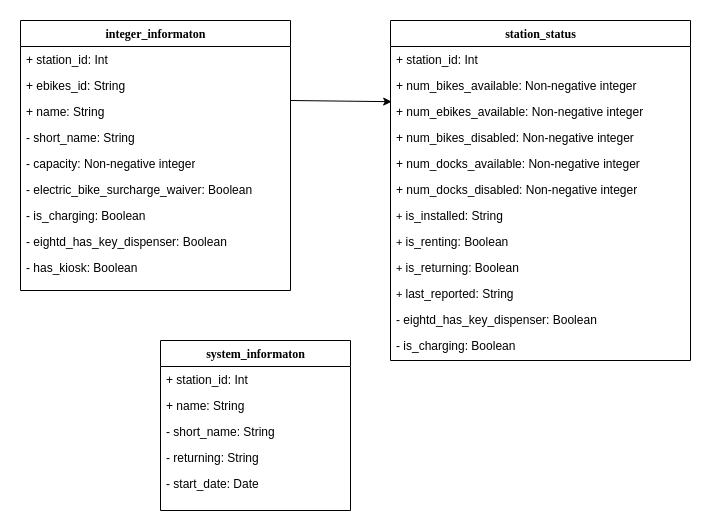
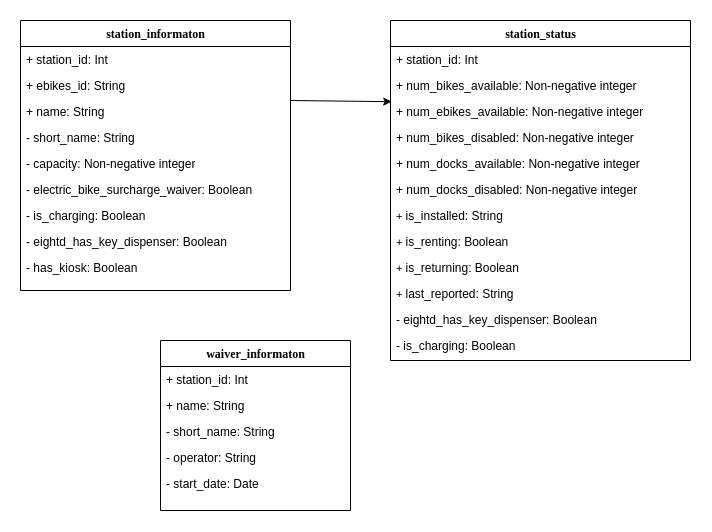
  <mxCell id="0" />
  <mxCell id="1" parent="0" />
- <mxCell id="2" value="integer_informaton" style="swimlane;html=1;fontStyle=1;align=center;verticalAlign=top;childLayout=stackLayout;horizontal=1;startSize=26;horizontalStack=0;resizeParent=1;resizeLast=0;collapsible=1;marginBottom=0;swimlaneFillColor=#ffffff;rounded=0;shadow=0;comic=0;labelBackgroundColor=none;strokeWidth=1;fillColor=none;fontFamily=Verdana;fontSize=12" parent="1" vertex="1"><mxGeometry x="20" y="20" width="270" height="270" as="geometry" /></mxCell>
+ <mxCell id="2" value="station_informaton" style="swimlane;html=1;fontStyle=1;align=center;verticalAlign=top;childLayout=stackLayout;horizontal=1;startSize=26;horizontalStack=0;resizeParent=1;resizeLast=0;collapsible=1;marginBottom=0;swimlaneFillColor=#ffffff;rounded=0;shadow=0;comic=0;labelBackgroundColor=none;strokeWidth=1;fillColor=none;fontFamily=Verdana;fontSize=12" parent="1" vertex="1"><mxGeometry x="20" y="20" width="270" height="270" as="geometry" /></mxCell>
  <mxCell id="3" value="+ station_id: Int" style="text;html=1;strokeColor=none;fillColor=none;align=left;verticalAlign=top;spacingLeft=4;spacingRight=4;whiteSpace=wrap;overflow=hidden;rotatable=0;points=[[0,0.5],[1,0.5]];portConstraint=eastwest;" parent="2" vertex="1"><mxGeometry y="26" width="270" height="26" as="geometry" /></mxCell>
  <mxCell id="4" value="+ ebikes_id: String" style="text;html=1;strokeColor=none;fillColor=none;align=left;verticalAlign=top;spacingLeft=4;spacingRight=4;whiteSpace=wrap;overflow=hidden;rotatable=0;points=[[0,0.5],[1,0.5]];portConstraint=eastwest;" parent="2" vertex="1"><mxGeometry y="52" width="270" height="26" as="geometry" /></mxCell>
  <mxCell id="5" value="+ name: String" style="text;html=1;strokeColor=none;fillColor=none;align=left;verticalAlign=top;spacingLeft=4;spacingRight=4;whiteSpace=wrap;overflow=hidden;rotatable=0;points=[[0,0.5],[1,0.5]];portConstraint=eastwest;" parent="2" vertex="1"><mxGeometry y="78" width="270" height="26" as="geometry" /></mxCell>
  <mxCell id="6" value="-&amp;nbsp;short_name: String" style="text;html=1;strokeColor=none;fillColor=none;align=left;verticalAlign=top;spacingLeft=4;spacingRight=4;whiteSpace=wrap;overflow=hidden;rotatable=0;points=[[0,0.5],[1,0.5]];portConstraint=eastwest;" parent="2" vertex="1"><mxGeometry y="104" width="270" height="26" as="geometry" /></mxCell>
  <mxCell id="7" value="&lt;font style=&quot;font-size: 12px&quot;&gt;-&amp;nbsp;capacity:&amp;nbsp;Non-negative integer&lt;/font&gt;" style="text;html=1;strokeColor=none;fillColor=none;align=left;verticalAlign=top;spacingLeft=4;spacingRight=4;whiteSpace=wrap;overflow=hidden;rotatable=0;points=[[0,0.5],[1,0.5]];portConstraint=eastwest;" parent="2" vertex="1"><mxGeometry y="130" width="270" height="26" as="geometry" /></mxCell>
  <mxCell id="8" value="-&amp;nbsp;electric_bike_surcharge_waiver: Boolean" style="text;html=1;strokeColor=none;fillColor=none;align=left;verticalAlign=top;spacingLeft=4;spacingRight=4;whiteSpace=wrap;overflow=hidden;rotatable=0;points=[[0,0.5],[1,0.5]];portConstraint=eastwest;" parent="2" vertex="1"><mxGeometry y="156" width="270" height="26" as="geometry" /></mxCell>
  <mxCell id="9" value="-&amp;nbsp;is_charging: Boolean" style="text;html=1;strokeColor=none;fillColor=none;align=left;verticalAlign=top;spacingLeft=4;spacingRight=4;whiteSpace=wrap;overflow=hidden;rotatable=0;points=[[0,0.5],[1,0.5]];portConstraint=eastwest;" parent="2" vertex="1"><mxGeometry y="182" width="270" height="26" as="geometry" /></mxCell>
  <mxCell id="10" value="-&amp;nbsp;eightd_has_key_dispenser: Boolean" style="text;html=1;strokeColor=none;fillColor=none;align=left;verticalAlign=top;spacingLeft=4;spacingRight=4;whiteSpace=wrap;overflow=hidden;rotatable=0;points=[[0,0.5],[1,0.5]];portConstraint=eastwest;" parent="2" vertex="1"><mxGeometry y="208" width="270" height="26" as="geometry" /></mxCell>
  <mxCell id="11" value="-&amp;nbsp;has_kiosk: Boolean" style="text;html=1;strokeColor=none;fillColor=none;align=left;verticalAlign=top;spacingLeft=4;spacingRight=4;whiteSpace=wrap;overflow=hidden;rotatable=0;points=[[0,0.5],[1,0.5]];portConstraint=eastwest;" parent="2" vertex="1"><mxGeometry y="234" width="270" height="26" as="geometry" /></mxCell>
  <mxCell id="12" value="station_status" style="swimlane;html=1;fontStyle=1;align=center;verticalAlign=top;childLayout=stackLayout;horizontal=1;startSize=26;horizontalStack=0;resizeParent=1;resizeLast=0;collapsible=1;marginBottom=0;swimlaneFillColor=#ffffff;rounded=0;shadow=0;comic=0;labelBackgroundColor=none;strokeWidth=1;fillColor=none;fontFamily=Verdana;fontSize=12" parent="1" vertex="1"><mxGeometry x="390" y="20" width="300" height="340" as="geometry" /></mxCell>
  <mxCell id="13" value="+ station_id: Int" style="text;html=1;strokeColor=none;fillColor=none;align=left;verticalAlign=top;spacingLeft=4;spacingRight=4;whiteSpace=wrap;overflow=hidden;rotatable=0;points=[[0,0.5],[1,0.5]];portConstraint=eastwest;strokeWidth=2;" parent="12" vertex="1"><mxGeometry y="26" width="300" height="26" as="geometry" /></mxCell>
  <mxCell id="14" value="&lt;font style=&quot;font-size: 12px&quot;&gt;+&amp;nbsp;num_bikes_available: Non-negative integer&lt;/font&gt;" style="text;html=1;strokeColor=none;fillColor=none;align=left;verticalAlign=top;spacingLeft=4;spacingRight=4;whiteSpace=wrap;overflow=hidden;rotatable=0;points=[[0,0.5],[1,0.5]];portConstraint=eastwest;" parent="12" vertex="1"><mxGeometry y="52" width="300" height="26" as="geometry" /></mxCell>
  <mxCell id="15" value="+&amp;nbsp;num_ebikes_available: Non-negative integer" style="text;html=1;strokeColor=none;fillColor=none;align=left;verticalAlign=top;spacingLeft=4;spacingRight=4;whiteSpace=wrap;overflow=hidden;rotatable=0;points=[[0,0.5],[1,0.5]];portConstraint=eastwest;" parent="12" vertex="1"><mxGeometry y="78" width="300" height="26" as="geometry" /></mxCell>
  <mxCell id="16" value="+&amp;nbsp;num_bikes_disabled: Non-negative integer" style="text;html=1;strokeColor=none;fillColor=none;align=left;verticalAlign=top;spacingLeft=4;spacingRight=4;whiteSpace=wrap;overflow=hidden;rotatable=0;points=[[0,0.5],[1,0.5]];portConstraint=eastwest;" parent="12" vertex="1"><mxGeometry y="104" width="300" height="26" as="geometry" /></mxCell>
  <mxCell id="17" value="+&amp;nbsp;num_docks_available: Non-negative integer" style="text;html=1;strokeColor=none;fillColor=none;align=left;verticalAlign=top;spacingLeft=4;spacingRight=4;whiteSpace=wrap;overflow=hidden;rotatable=0;points=[[0,0.5],[1,0.5]];portConstraint=eastwest;" parent="12" vertex="1"><mxGeometry y="130" width="300" height="26" as="geometry" /></mxCell>
  <mxCell id="18" value="+&amp;nbsp;num_docks_disabled: Non-negative integer" style="text;html=1;strokeColor=none;fillColor=none;align=left;verticalAlign=top;spacingLeft=4;spacingRight=4;whiteSpace=wrap;overflow=hidden;rotatable=0;points=[[0,0.5],[1,0.5]];portConstraint=eastwest;" parent="12" vertex="1"><mxGeometry y="156" width="300" height="26" as="geometry" /></mxCell>
  <mxCell id="19" value="&lt;span style=&quot;font-size: 11px&quot;&gt;+&amp;nbsp;&lt;/span&gt;is_installed: String" style="text;html=1;strokeColor=none;fillColor=none;align=left;verticalAlign=top;spacingLeft=4;spacingRight=4;whiteSpace=wrap;overflow=hidden;rotatable=0;points=[[0,0.5],[1,0.5]];portConstraint=eastwest;" parent="12" vertex="1"><mxGeometry y="182" width="300" height="26" as="geometry" /></mxCell>
  <mxCell id="20" value="&lt;span style=&quot;font-size: 11px&quot;&gt;+&amp;nbsp;&lt;/span&gt;is_renting: Boolean" style="text;html=1;strokeColor=none;fillColor=none;align=left;verticalAlign=top;spacingLeft=4;spacingRight=4;whiteSpace=wrap;overflow=hidden;rotatable=0;points=[[0,0.5],[1,0.5]];portConstraint=eastwest;" parent="12" vertex="1"><mxGeometry y="208" width="300" height="26" as="geometry" /></mxCell>
  <mxCell id="21" value="&lt;span style=&quot;font-size: 11px&quot;&gt;+&amp;nbsp;&lt;/span&gt;is_returning: Boolean" style="text;html=1;strokeColor=none;fillColor=none;align=left;verticalAlign=top;spacingLeft=4;spacingRight=4;whiteSpace=wrap;overflow=hidden;rotatable=0;points=[[0,0.5],[1,0.5]];portConstraint=eastwest;" parent="12" vertex="1"><mxGeometry y="234" width="300" height="26" as="geometry" /></mxCell>
  <mxCell id="22" value="&lt;span style=&quot;font-size: 11px&quot;&gt;+&amp;nbsp;&lt;/span&gt;last_reported: String" style="text;html=1;strokeColor=none;fillColor=none;align=left;verticalAlign=top;spacingLeft=4;spacingRight=4;whiteSpace=wrap;overflow=hidden;rotatable=0;points=[[0,0.5],[1,0.5]];portConstraint=eastwest;" parent="12" vertex="1"><mxGeometry y="260" width="300" height="26" as="geometry" /></mxCell>
  <mxCell id="23" value="-&amp;nbsp;eightd_has_key_dispenser: Boolean" style="text;html=1;strokeColor=none;fillColor=none;align=left;verticalAlign=top;spacingLeft=4;spacingRight=4;whiteSpace=wrap;overflow=hidden;rotatable=0;points=[[0,0.5],[1,0.5]];portConstraint=eastwest;" parent="12" vertex="1"><mxGeometry y="286" width="300" height="26" as="geometry" /></mxCell>
  <mxCell id="24" value="-&amp;nbsp;is_charging: Boolean" style="text;html=1;strokeColor=none;fillColor=none;align=left;verticalAlign=top;spacingLeft=4;spacingRight=4;whiteSpace=wrap;overflow=hidden;rotatable=0;points=[[0,0.5],[1,0.5]];portConstraint=eastwest;" parent="12" vertex="1"><mxGeometry y="312" width="300" height="26" as="geometry" /></mxCell>
- <mxCell id="25" value="system_informaton" style="swimlane;html=1;fontStyle=1;align=center;verticalAlign=top;childLayout=stackLayout;horizontal=1;startSize=26;horizontalStack=0;resizeParent=1;resizeLast=0;collapsible=1;marginBottom=0;swimlaneFillColor=#ffffff;rounded=0;shadow=0;comic=0;labelBackgroundColor=none;strokeWidth=1;fillColor=none;fontFamily=Verdana;fontSize=12" parent="1" vertex="1"><mxGeometry x="160" y="340" width="190" height="170" as="geometry" /></mxCell>
+ <mxCell id="25" value="waiver_informaton" style="swimlane;html=1;fontStyle=1;align=center;verticalAlign=top;childLayout=stackLayout;horizontal=1;startSize=26;horizontalStack=0;resizeParent=1;resizeLast=0;collapsible=1;marginBottom=0;swimlaneFillColor=#ffffff;rounded=0;shadow=0;comic=0;labelBackgroundColor=none;strokeWidth=1;fillColor=none;fontFamily=Verdana;fontSize=12" parent="1" vertex="1"><mxGeometry x="160" y="340" width="190" height="170" as="geometry" /></mxCell>
  <mxCell id="26" value="+ station_id: Int" style="text;html=1;strokeColor=none;fillColor=none;align=left;verticalAlign=top;spacingLeft=4;spacingRight=4;whiteSpace=wrap;overflow=hidden;rotatable=0;points=[[0,0.5],[1,0.5]];portConstraint=eastwest;strokeWidth=2;" parent="25" vertex="1"><mxGeometry y="26" width="190" height="26" as="geometry" /></mxCell>
  <mxCell id="27" value="+ name: String" style="text;html=1;strokeColor=none;fillColor=none;align=left;verticalAlign=top;spacingLeft=4;spacingRight=4;whiteSpace=wrap;overflow=hidden;rotatable=0;points=[[0,0.5],[1,0.5]];portConstraint=eastwest;" parent="25" vertex="1"><mxGeometry y="52" width="190" height="26" as="geometry" /></mxCell>
  <mxCell id="28" value="- short_name: String" style="text;html=1;strokeColor=none;fillColor=none;align=left;verticalAlign=top;spacingLeft=4;spacingRight=4;whiteSpace=wrap;overflow=hidden;rotatable=0;points=[[0,0.5],[1,0.5]];portConstraint=eastwest;" parent="25" vertex="1"><mxGeometry y="78" width="190" height="26" as="geometry" /></mxCell>
- <mxCell id="29" value="-&amp;nbsp;returning: String" style="text;html=1;strokeColor=none;fillColor=none;align=left;verticalAlign=top;spacingLeft=4;spacingRight=4;whiteSpace=wrap;overflow=hidden;rotatable=0;points=[[0,0.5],[1,0.5]];portConstraint=eastwest;" parent="25" vertex="1"><mxGeometry y="104" width="190" height="26" as="geometry" /></mxCell>
+ <mxCell id="29" value="-&amp;nbsp;operator: String" style="text;html=1;strokeColor=none;fillColor=none;align=left;verticalAlign=top;spacingLeft=4;spacingRight=4;whiteSpace=wrap;overflow=hidden;rotatable=0;points=[[0,0.5],[1,0.5]];portConstraint=eastwest;" parent="25" vertex="1"><mxGeometry y="104" width="190" height="26" as="geometry" /></mxCell>
  <mxCell id="30" value="-&amp;nbsp;start_date: Date" style="text;html=1;strokeColor=none;fillColor=none;align=left;verticalAlign=top;spacingLeft=4;spacingRight=4;whiteSpace=wrap;overflow=hidden;rotatable=0;points=[[0,0.5],[1,0.5]];portConstraint=eastwest;" parent="25" vertex="1"><mxGeometry y="130" width="190" height="26" as="geometry" /></mxCell>
  <mxCell id="31" value="" style="endArrow=classic;html=1;entryX=0.004;entryY=0.123;entryDx=0;entryDy=0;entryPerimeter=0;" parent="1" target="15" edge="1"><mxGeometry width="50" height="50" relative="1" as="geometry"><mxPoint x="290" y="100" as="sourcePoint" /><mxPoint x="340" y="50" as="targetPoint" /></mxGeometry></mxCell>
